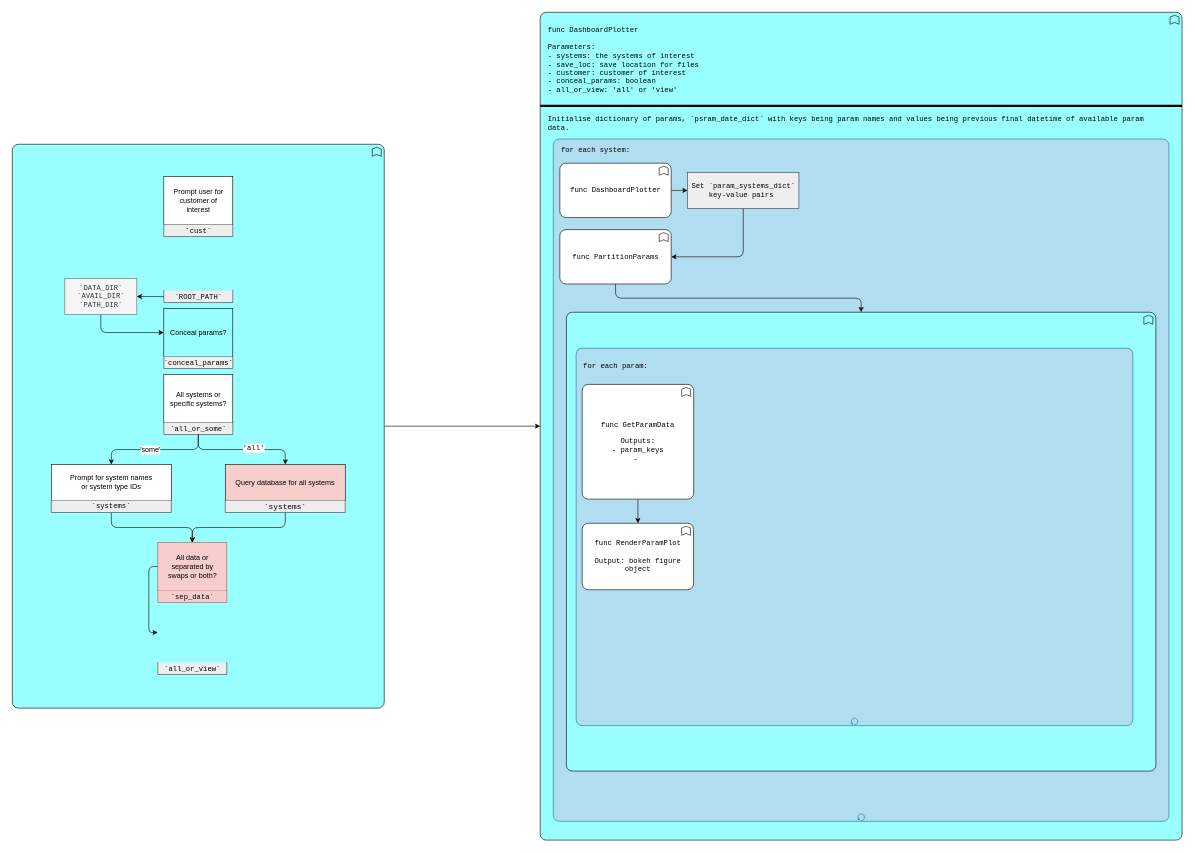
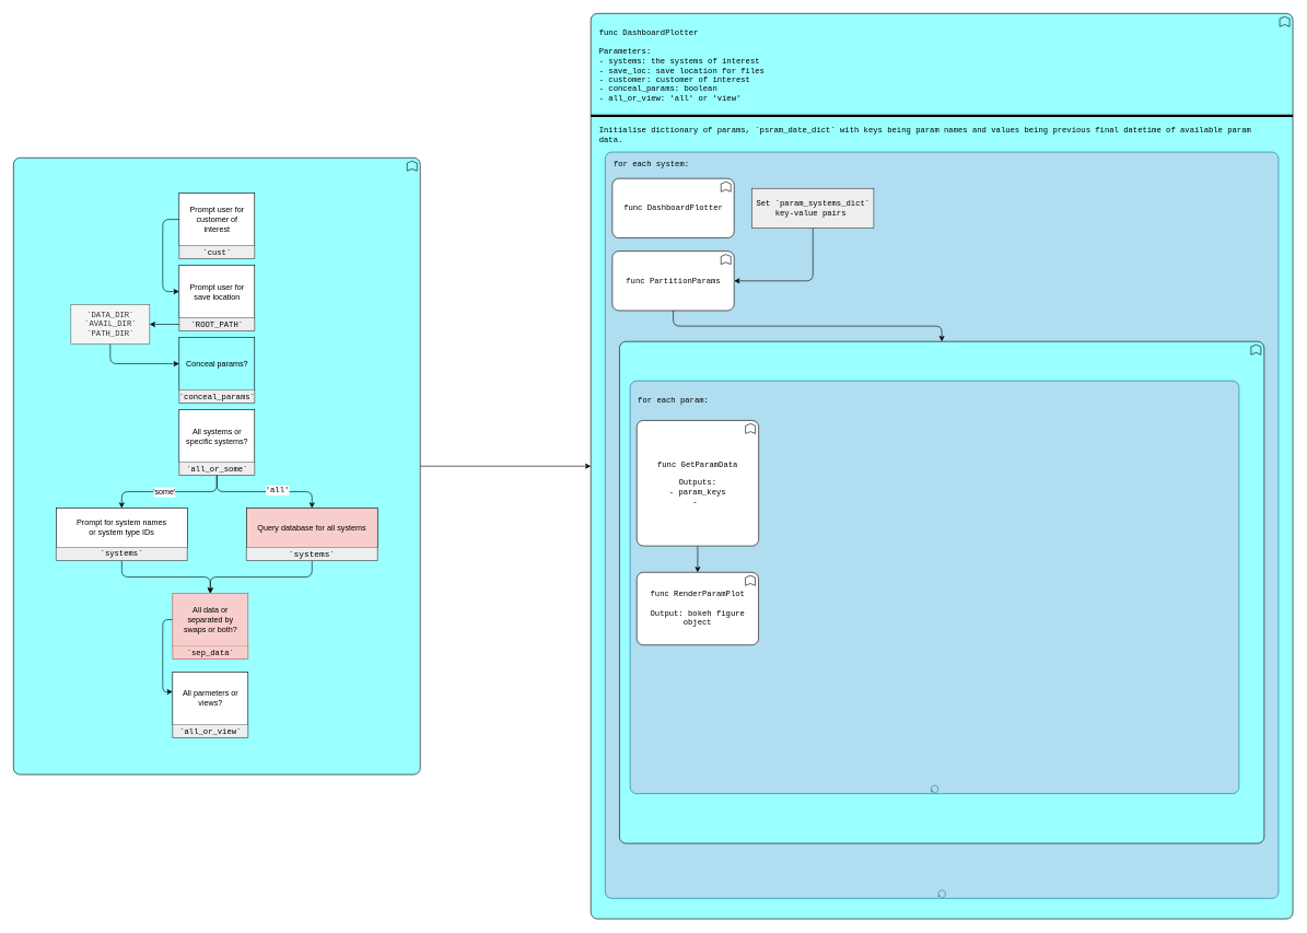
  <mxCell id="0" />
  <mxCell id="1" parent="0" />
  <mxCell id="2" style="edgeStyle=orthogonalEdgeStyle;rounded=1;orthogonalLoop=1;jettySize=auto;html=1;labelBorderColor=none;fontFamily=Courier New;fontSize=12;" edge="1" parent="1" source="22" target="3"><mxGeometry relative="1" as="geometry"><mxPoint x="870" y="500" as="targetPoint" /></mxGeometry></mxCell>
  <mxCell id="3" value="" style="html=1;outlineConnect=0;whiteSpace=wrap;fillColor=#99ffff;shape=mxgraph.archimate3.application;appType=func;archiType=rounded;fontFamily=Courier New;movable=1;resizable=1;rotatable=1;deletable=1;editable=1;locked=0;connectable=1;" vertex="1" parent="1"><mxGeometry x="900" y="20" width="1070" height="1380" as="geometry" /></mxCell>
  <mxCell id="4" value="&lt;div style=&quot;&quot;&gt;&lt;span style=&quot;background-color: initial;&quot;&gt;func DashboardPlotter&lt;/span&gt;&lt;/div&gt;&lt;div style=&quot;&quot;&gt;&lt;span style=&quot;background-color: initial;&quot;&gt;&lt;br&gt;&lt;/span&gt;&lt;/div&gt;&lt;div style=&quot;&quot;&gt;&lt;span style=&quot;background-color: initial;&quot;&gt;Parameters:&lt;/span&gt;&lt;/div&gt;&lt;div style=&quot;&quot;&gt;&lt;span style=&quot;background-color: initial;&quot;&gt;- systems: the systems of interest&lt;/span&gt;&lt;/div&gt;&lt;div style=&quot;&quot;&gt;- save_loc: save location for files&lt;/div&gt;&lt;div style=&quot;&quot;&gt;- customer: customer of interest&lt;/div&gt;&lt;div style=&quot;&quot;&gt;- conceal_params: boolean&lt;/div&gt;&lt;div style=&quot;&quot;&gt;- all_or_view: 'all' or 'view'&lt;/div&gt;" style="text;html=1;strokeColor=none;fillColor=none;align=left;verticalAlign=middle;whiteSpace=wrap;rounded=0;fontFamily=Courier New;movable=1;resizable=1;rotatable=1;deletable=1;editable=1;locked=0;connectable=1;" vertex="1" parent="1"><mxGeometry x="910.542" y="37.959" width="295.172" height="123.89" as="geometry" /></mxCell>
  <mxCell id="5" value="" style="line;strokeWidth=4;html=1;perimeter=backbonePerimeter;points=[];outlineConnect=0;fontFamily=Courier New;fontSize=12;" vertex="1" parent="1"><mxGeometry x="900" y="170.921" width="1070" height="10.066" as="geometry" /></mxCell>
  <mxCell id="6" value="" style="points=[[0.25,0,0],[0.5,0,0],[0.75,0,0],[1,0.25,0],[1,0.5,0],[1,0.75,0],[0.75,1,0],[0.5,1,0],[0.25,1,0],[0,0.75,0],[0,0.5,0],[0,0.25,0]];shape=mxgraph.bpmn.task;whiteSpace=wrap;rectStyle=rounded;size=10;html=1;taskMarker=abstract;isLoopStandard=1;rounded=1;fontFamily=Courier New;fontSize=12;shadow=0;fillColor=#b1ddf0;strokeColor=#10739e;" vertex="1" parent="1"><mxGeometry x="921.837" y="231.316" width="1026.327" height="1137.434" as="geometry" /></mxCell>
  <mxCell id="7" value="for each system:" style="text;html=1;strokeColor=none;fillColor=none;align=left;verticalAlign=middle;whiteSpace=wrap;rounded=0;fontFamily=Courier New;movable=1;resizable=1;rotatable=1;deletable=1;editable=1;locked=0;connectable=1;" vertex="1" parent="1"><mxGeometry x="932.755" y="231.316" width="284.249" height="40.263" as="geometry" /></mxCell>
  <mxCell id="8" style="edgeStyle=orthogonalEdgeStyle;rounded=1;orthogonalLoop=1;jettySize=auto;html=1;fontFamily=Courier New;fontSize=12;exitX=0.5;exitY=1;exitDx=0;exitDy=0;entryX=1;entryY=0.5;entryDx=0;entryDy=0;entryPerimeter=0;" edge="1" parent="1" source="20" target="17"><mxGeometry relative="1" as="geometry" /></mxCell>
  <mxCell id="9" value="" style="html=1;outlineConnect=0;whiteSpace=wrap;fillColor=#99ffff;shape=mxgraph.archimate3.application;appType=func;archiType=rounded;rounded=1;shadow=0;glass=0;sketch=0;fontFamily=Courier New;fontSize=12;" vertex="1" parent="1"><mxGeometry x="943.672" y="519.997" width="982.653" height="765.0" as="geometry" /></mxCell>
- <mxCell id="10" style="edgeStyle=orthogonalEdgeStyle;rounded=1;orthogonalLoop=1;jettySize=auto;html=1;fontFamily=Courier New;fontSize=12;" edge="1" parent="1" source="11" target="20"><mxGeometry relative="1" as="geometry" /></mxCell>
  <mxCell id="11" value="func DashboardPlotter" style="html=1;outlineConnect=0;whiteSpace=wrap;fillColor=default;shape=mxgraph.archimate3.application;appType=func;archiType=rounded;fontFamily=Courier New;fontSize=12;" vertex="1" parent="1"><mxGeometry x="932.755" y="271.579" width="185.612" height="90.592" as="geometry" /></mxCell>
  <mxCell id="12" value="" style="points=[[0.25,0,0],[0.5,0,0],[0.75,0,0],[1,0.25,0],[1,0.5,0],[1,0.75,0],[0.75,1,0],[0.5,1,0],[0.25,1,0],[0,0.75,0],[0,0.5,0],[0,0.25,0]];shape=mxgraph.bpmn.task;whiteSpace=wrap;rectStyle=rounded;size=10;html=1;taskMarker=abstract;isLoopStandard=1;rounded=1;fontFamily=Courier New;fontSize=12;fillColor=#b1ddf0;strokeColor=#10739e;" vertex="1" parent="1"><mxGeometry x="959.867" y="580.002" width="928.061" height="629.112" as="geometry" /></mxCell>
  <mxCell id="13" value="func RenderParamPlot&lt;br&gt;&lt;br&gt;Output: bokeh figure object" style="html=1;outlineConnect=0;whiteSpace=wrap;fillColor=default;shape=mxgraph.archimate3.application;appType=func;archiType=rounded;fontFamily=Courier New;fontSize=12;rounded=1;" vertex="1" parent="1"><mxGeometry x="970.004" y="871.838" width="185.612" height="110.724" as="geometry" /></mxCell>
  <mxCell id="14" style="edgeStyle=orthogonalEdgeStyle;rounded=1;orthogonalLoop=1;jettySize=auto;html=1;fontFamily=Courier New;fontSize=12;" edge="1" parent="1" source="15" target="13"><mxGeometry relative="1" as="geometry" /></mxCell>
  <mxCell id="15" value="func GetParamData&lt;br&gt;&lt;br&gt;Outputs:&lt;br&gt;- param_keys&lt;br&gt;-&amp;nbsp;" style="html=1;outlineConnect=0;whiteSpace=wrap;fillColor=default;shape=mxgraph.archimate3.application;appType=func;archiType=rounded;fontFamily=Courier New;fontSize=12;" vertex="1" parent="1"><mxGeometry x="970.004" y="640.325" width="185.798" height="191.25" as="geometry" /></mxCell>
  <mxCell id="16" style="edgeStyle=orthogonalEdgeStyle;rounded=1;orthogonalLoop=1;jettySize=auto;html=1;entryX=0.5;entryY=0;entryDx=0;entryDy=0;entryPerimeter=0;fontFamily=Courier New;fontSize=12;" edge="1" parent="1" source="17" target="9"><mxGeometry relative="1" as="geometry" /></mxCell>
  <mxCell id="17" value="func PartitionParams" style="html=1;outlineConnect=0;whiteSpace=wrap;fillColor=default;shape=mxgraph.archimate3.application;appType=func;archiType=rounded;fontFamily=Courier New;fontSize=12;" vertex="1" parent="1"><mxGeometry x="932.755" y="382.303" width="185.612" height="90.592" as="geometry" /></mxCell>
  <mxCell id="18" value="for each param:" style="text;html=1;strokeColor=none;fillColor=none;align=left;verticalAlign=middle;whiteSpace=wrap;rounded=0;fontFamily=Courier New;movable=1;resizable=1;rotatable=1;deletable=1;editable=1;locked=0;connectable=1;" vertex="1" parent="1"><mxGeometry x="970.004" y="589.996" width="284.249" height="40.263" as="geometry" /></mxCell>
  <mxCell id="19" value="Initialise dictionary of params, `psram_date_dict` with keys being param names and values being previous final datetime of available param data." style="text;html=1;strokeColor=none;fillColor=none;align=left;verticalAlign=middle;whiteSpace=wrap;rounded=0;fontSize=12;fontFamily=Courier New;" vertex="1" parent="1"><mxGeometry x="910.547" y="191.053" width="1026.698" height="30.197" as="geometry" /></mxCell>
  <mxCell id="20" value="Set `param_systems_dict` key-value pairs&amp;nbsp;" style="whiteSpace=wrap;html=1;fontFamily=Courier New;fillColor=#eeeeee;rounded=0;glass=0;shadow=0;strokeColor=#36393d;" vertex="1" parent="1"><mxGeometry x="1145.663" y="286.678" width="185.612" height="60.395" as="geometry" /></mxCell>
  <mxCell id="21" value="" style="group" vertex="1" connectable="0" parent="1"><mxGeometry x="20" y="240" width="620" height="940" as="geometry" /></mxCell>
  <mxCell id="22" value="" style="html=1;outlineConnect=0;whiteSpace=wrap;fillColor=#99ffff;shape=mxgraph.archimate3.application;appType=func;archiType=rounded;rounded=1;shadow=0;glass=0;sketch=0;fontFamily=Courier New;fontSize=12;" vertex="1" parent="21"><mxGeometry width="620" height="940" as="geometry" /></mxCell>
  <mxCell id="23" value="Prompt user for&lt;br&gt;customer of&lt;br&gt;interest" style="html=1;labelBorderColor=none;" vertex="1" parent="21"><mxGeometry x="252.5" y="53.88" width="115" height="80" as="geometry" /></mxCell>
+ <mxCell id="24" value="Prompt user for&lt;br&gt;save location" style="html=1;labelBorderColor=none;" vertex="1" parent="21"><mxGeometry x="252.5" y="163.88" width="115" height="80" as="geometry" /></mxCell>
+ <mxCell id="25" value="" style="edgeStyle=orthogonalEdgeStyle;orthogonalLoop=1;jettySize=auto;html=1;rounded=1;labelBorderColor=none;" edge="1" parent="21" source="23" target="24"><mxGeometry relative="1" as="geometry"><Array as="points"><mxPoint x="227.5" y="93.88" /><mxPoint x="227.5" y="203.88" /></Array></mxGeometry></mxCell>
  <mxCell id="26" value="Conceal params?" style="html=1;labelBorderColor=none;fillColor=#99ffff;" vertex="1" parent="21"><mxGeometry x="252.5" y="273.88" width="115" height="80" as="geometry" /></mxCell>
  <mxCell id="27" value="" style="edgeStyle=orthogonalEdgeStyle;rounded=1;orthogonalLoop=1;jettySize=auto;html=1;exitX=0;exitY=0.5;exitDx=0;exitDy=0;entryX=0;entryY=0.5;entryDx=0;entryDy=0;labelBorderColor=none;" edge="1" parent="21" source="28"><mxGeometry relative="1" as="geometry"><mxPoint x="242.5" y="593.88" as="sourcePoint" /><mxPoint x="242.5" y="813.88" as="targetPoint" /><Array as="points"><mxPoint x="227.5" y="703.88" /><mxPoint x="227.5" y="813.88" /></Array></mxGeometry></mxCell>
  <mxCell id="28" value="All data or&lt;br&gt;separated by &lt;br&gt;swaps or both?" style="html=1;fillColor=#f8cecc;strokeColor=#b85450;labelBorderColor=none;" vertex="1" parent="21"><mxGeometry x="242.5" y="663.88" width="115" height="80" as="geometry" /></mxCell>
+ <mxCell id="29" value="All parmeters or&lt;br&gt;views?" style="html=1;labelBorderColor=none;" vertex="1" parent="21"><mxGeometry x="242.5" y="783.88" width="115" height="80" as="geometry" /></mxCell>
  <mxCell id="30" value="All systems or&lt;br&gt;specific systems?" style="html=1;labelBorderColor=none;" vertex="1" parent="21"><mxGeometry x="252.5" y="383.88" width="115" height="80" as="geometry" /></mxCell>
  <mxCell id="31" value="&lt;font face=&quot;Courier New&quot;&gt;`ROOT_PATH`&lt;/font&gt;" style="shape=partialRectangle;whiteSpace=wrap;html=1;bottom=1;right=1;left=1;top=0;fillColor=#eeeeee;routingCenterX=-0.5;strokeColor=#36393d;labelBorderColor=none;" vertex="1" parent="21"><mxGeometry x="252.5" y="243.88" width="115" height="20" as="geometry" /></mxCell>
  <mxCell id="32" value="&lt;font face=&quot;Courier New&quot;&gt;`cust`&lt;/font&gt;" style="shape=partialRectangle;whiteSpace=wrap;html=1;bottom=1;right=1;left=1;top=0;fillColor=#eeeeee;routingCenterX=-0.5;labelBorderColor=none;strokeColor=#36393d;" vertex="1" parent="21"><mxGeometry x="252.5" y="133.88" width="115" height="20" as="geometry" /></mxCell>
  <mxCell id="33" value="&lt;font face=&quot;Courier New&quot;&gt;`conceal_params`&lt;/font&gt;" style="shape=partialRectangle;whiteSpace=wrap;html=1;bottom=1;right=1;left=1;top=0;fillColor=#eeeeee;routingCenterX=-0.5;strokeColor=#36393d;labelBorderColor=none;" vertex="1" parent="21"><mxGeometry x="252.5" y="353.88" width="115" height="20" as="geometry" /></mxCell>
  <mxCell id="34" value="&lt;font face=&quot;Courier New&quot;&gt;`all_or_some`&lt;/font&gt;" style="shape=partialRectangle;whiteSpace=wrap;html=1;bottom=1;right=1;left=1;top=0;fillColor=#eeeeee;routingCenterX=-0.5;strokeColor=#36393d;labelBorderColor=none;" vertex="1" parent="21"><mxGeometry x="252.5" y="463.88" width="115" height="20" as="geometry" /></mxCell>
  <mxCell id="35" value="&lt;font face=&quot;Courier New&quot;&gt;`sep_data`&lt;/font&gt;" style="shape=partialRectangle;whiteSpace=wrap;html=1;bottom=1;right=1;left=1;top=0;fillColor=#f8cecc;routingCenterX=-0.5;strokeColor=#b85450;labelBorderColor=none;" vertex="1" parent="21"><mxGeometry x="242.5" y="743.88" width="115" height="20" as="geometry" /></mxCell>
  <mxCell id="36" value="&lt;font face=&quot;Courier New&quot;&gt;`all_or_view`&lt;/font&gt;" style="shape=partialRectangle;whiteSpace=wrap;html=1;bottom=1;right=1;left=1;top=0;fillColor=#eeeeee;routingCenterX=-0.5;strokeColor=#36393d;labelBorderColor=none;" vertex="1" parent="21"><mxGeometry x="242.5" y="863.88" width="115" height="20" as="geometry" /></mxCell>
  <mxCell id="37" value="&lt;font face=&quot;Helvetica&quot;&gt;Prompt for system names&lt;br&gt;or system type IDs&lt;/font&gt;" style="whiteSpace=wrap;html=1;fontFamily=Courier New;labelBorderColor=none;" vertex="1" parent="21"><mxGeometry x="65" y="533.88" width="200" height="60" as="geometry" /></mxCell>
  <mxCell id="38" style="edgeStyle=orthogonalEdgeStyle;rounded=1;orthogonalLoop=1;jettySize=auto;html=1;entryX=0.5;entryY=0;entryDx=0;entryDy=0;fontFamily=Helvetica;fontSize=17;labelBorderColor=none;" edge="1" parent="21" source="34" target="37"><mxGeometry relative="1" as="geometry" /></mxCell>
  <mxCell id="39" value="'some'" style="edgeLabel;html=1;align=center;verticalAlign=middle;resizable=0;points=[];fontSize=12;fontFamily=Helvetica;labelBorderColor=none;" vertex="1" connectable="0" parent="38"><mxGeometry x="0.096" y="1" relative="1" as="geometry"><mxPoint x="1" as="offset" /></mxGeometry></mxCell>
  <mxCell id="40" value="&lt;font face=&quot;Helvetica&quot;&gt;Query database for all systems&lt;/font&gt;" style="whiteSpace=wrap;html=1;fontFamily=Courier New;labelBorderColor=none;fillColor=#f8cecc;" vertex="1" parent="21"><mxGeometry x="355" y="533.88" width="200" height="60" as="geometry" /></mxCell>
  <mxCell id="41" style="edgeStyle=orthogonalEdgeStyle;rounded=1;orthogonalLoop=1;jettySize=auto;html=1;entryX=0.5;entryY=0;entryDx=0;entryDy=0;fontFamily=Courier New;fontSize=17;labelBorderColor=none;" edge="1" parent="21" source="34" target="40"><mxGeometry relative="1" as="geometry" /></mxCell>
  <mxCell id="42" value="'all'" style="edgeLabel;html=1;align=center;verticalAlign=middle;resizable=0;points=[];fontSize=12;fontFamily=Courier New;labelBorderColor=none;" vertex="1" connectable="0" parent="41"><mxGeometry x="0.2" y="2" relative="1" as="geometry"><mxPoint as="offset" /></mxGeometry></mxCell>
  <mxCell id="43" style="edgeStyle=orthogonalEdgeStyle;orthogonalLoop=1;jettySize=auto;html=1;entryX=0.5;entryY=0;entryDx=0;entryDy=0;fontFamily=Courier New;fontSize=12;rounded=1;labelBorderColor=none;" edge="1" parent="21" source="44" target="28"><mxGeometry relative="1" as="geometry" /></mxCell>
  <mxCell id="44" value="`systems`" style="shape=partialRectangle;whiteSpace=wrap;html=1;bottom=1;right=1;left=1;top=0;fillColor=#eeeeee;routingCenterX=-0.5;fontFamily=Courier New;fontSize=13;strokeColor=#36393d;labelBorderColor=none;" vertex="1" parent="21"><mxGeometry x="355" y="593.88" width="200" height="20" as="geometry" /></mxCell>
  <mxCell id="45" style="edgeStyle=orthogonalEdgeStyle;orthogonalLoop=1;jettySize=auto;html=1;entryX=0.5;entryY=0;entryDx=0;entryDy=0;fontFamily=Courier New;fontSize=12;rounded=1;labelBorderColor=none;" edge="1" parent="21" source="46" target="28"><mxGeometry relative="1" as="geometry" /></mxCell>
  <mxCell id="46" value="`systems`" style="shape=partialRectangle;whiteSpace=wrap;html=1;bottom=1;right=1;left=1;top=0;fillColor=#eeeeee;routingCenterX=-0.5;fontFamily=Courier New;fontSize=12;strokeColor=#36393d;labelBorderColor=none;" vertex="1" parent="21"><mxGeometry x="65" y="593.88" width="200" height="20" as="geometry" /></mxCell>
  <mxCell id="47" style="edgeStyle=orthogonalEdgeStyle;rounded=1;orthogonalLoop=1;jettySize=auto;html=1;entryX=0;entryY=0.5;entryDx=0;entryDy=0;fontFamily=Courier New;fontSize=12;exitX=0.5;exitY=1;exitDx=0;exitDy=0;labelBorderColor=none;" edge="1" parent="21" source="48" target="26"><mxGeometry relative="1" as="geometry" /></mxCell>
  <mxCell id="48" value="`DATA_DIR`&lt;br&gt;`AVAIL_DIR`&lt;br&gt;`PATH_DIR`" style="whiteSpace=wrap;html=1;fontFamily=Courier New;fontSize=12;fillColor=#f5f5f5;fontColor=#333333;strokeColor=#666666;labelBorderColor=none;" vertex="1" parent="21"><mxGeometry x="87.5" y="223.88" width="120" height="60" as="geometry" /></mxCell>
  <mxCell id="49" value="" style="edgeStyle=orthogonalEdgeStyle;rounded=1;orthogonalLoop=1;jettySize=auto;html=1;fontFamily=Courier New;fontSize=12;labelBorderColor=none;" edge="1" parent="21" source="31" target="48"><mxGeometry relative="1" as="geometry" /></mxCell>
